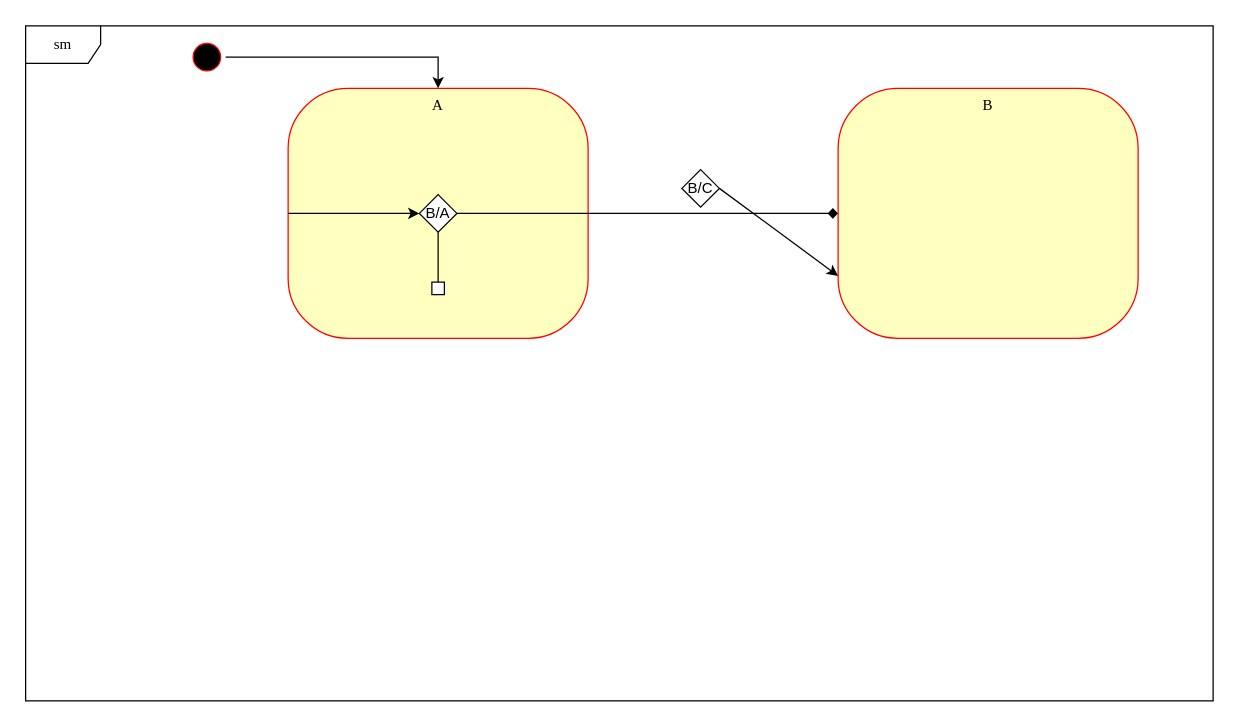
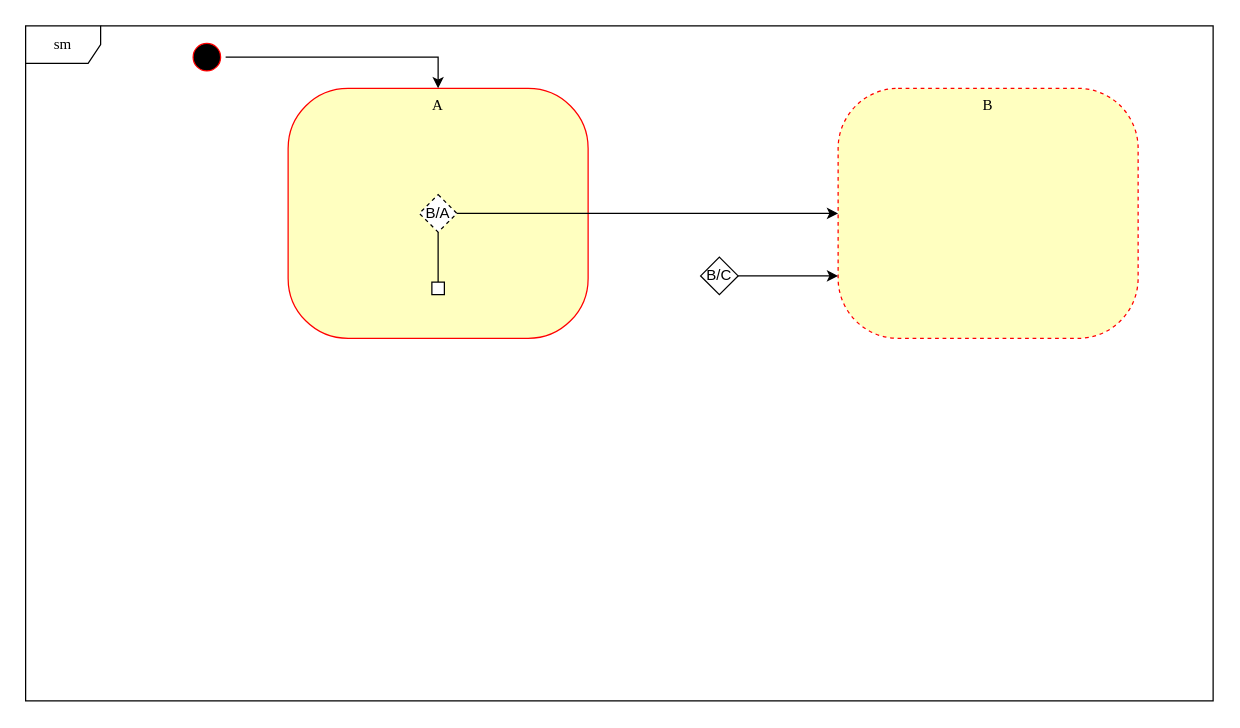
  <mxCell id="0" />
  <mxCell id="1" parent="0" />
  <mxCell id="2" value="sm" style="shape=umlFrame;whiteSpace=wrap;html=1;rounded=1;shadow=0;comic=0;labelBackgroundColor=none;strokeWidth=1;fontFamily=Verdana;fontSize=12;align=center;" parent="1" vertex="1"><mxGeometry x="20" y="20" width="950" height="540" as="geometry" /></mxCell>
  <mxCell id="3" value="A" style="rounded=1;whiteSpace=wrap;html=1;arcSize=24;fillColor=#ffffc0;strokeColor=#ff0000;shadow=0;comic=0;labelBackgroundColor=none;fontFamily=Verdana;fontSize=12;fontColor=#000000;align=center;verticalAlign=top;" parent="1" vertex="1"><mxGeometry x="230" y="70" width="240" height="200" as="geometry" /></mxCell>
- <mxCell id="4" value="B" style="rounded=1;whiteSpace=wrap;html=1;arcSize=24;fillColor=#ffffc0;strokeColor=#ff0000;shadow=0;comic=0;labelBackgroundColor=none;fontFamily=Verdana;fontSize=12;fontColor=#000000;align=center;verticalAlign=top;" parent="1" vertex="1"><mxGeometry x="670" y="70" width="240" height="200" as="geometry" /></mxCell>
+ <mxCell id="4" value="B" style="rounded=1;whiteSpace=wrap;html=1;arcSize=24;fillColor=#ffffc0;strokeColor=#ff0000;shadow=0;comic=0;labelBackgroundColor=none;fontFamily=Verdana;fontSize=12;fontColor=#000000;align=center;verticalAlign=top;dashed=1;" parent="1" vertex="1"><mxGeometry x="670" y="70" width="240" height="200" as="geometry" /></mxCell>
  <mxCell id="5" style="edgeStyle=orthogonalEdgeStyle;rounded=0;orthogonalLoop=1;jettySize=auto;html=1;" parent="1" source="6" target="3" edge="1"><mxGeometry relative="1" as="geometry" /></mxCell>
  <mxCell id="6" value="" style="ellipse;html=1;shape=startState;fillColor=#000000;strokeColor=#ff0000;rounded=1;shadow=0;comic=0;labelBackgroundColor=none;fontFamily=Verdana;fontSize=12;fontColor=#000000;align=center;direction=south;" parent="1" vertex="1"><mxGeometry x="150" y="30" width="30" height="30" as="geometry" /></mxCell>
- <mxCell id="7" value="B/C" style="rhombus;whiteSpace=wrap;html=1;" parent="1" vertex="1"><mxGeometry x="545" y="135" width="30" height="30" as="geometry" /></mxCell>
+ <mxCell id="7" value="B/C" style="rhombus;whiteSpace=wrap;html=1;" parent="1" vertex="1"><mxGeometry x="560" y="205" width="30" height="30" as="geometry" /></mxCell>
  <mxCell id="8" style="rounded=0;orthogonalLoop=1;jettySize=auto;html=1;exitX=1;exitY=0.5;exitDx=0;exitDy=0;entryX=0;entryY=0.75;entryDx=0;entryDy=0;" parent="1" source="7" target="4" edge="1"><mxGeometry relative="1" as="geometry"><mxPoint x="480" y="180" as="sourcePoint" /><mxPoint x="540" y="180" as="targetPoint" /></mxGeometry></mxCell>
- <mxCell id="9" style="rounded=0;orthogonalLoop=1;jettySize=auto;html=1;entryX=0;entryY=0.5;entryDx=0;entryDy=0;exitX=0;exitY=0.5;exitDx=0;exitDy=0;" parent="1" source="3" target="10" edge="1"><mxGeometry relative="1" as="geometry"><mxPoint x="230" y="295" as="sourcePoint" /></mxGeometry></mxCell>
- <mxCell id="10" value="B/A" style="rhombus;whiteSpace=wrap;html=1;" parent="1" vertex="1"><mxGeometry x="335" y="155" width="30" height="30" as="geometry" /></mxCell>
- <mxCell id="11" style="rounded=0;orthogonalLoop=1;jettySize=auto;html=1;exitX=1;exitY=0.5;exitDx=0;exitDy=0;endArrow=diamond;" parent="1" source="10" target="4" edge="1"><mxGeometry relative="1" as="geometry"><mxPoint x="260" y="225" as="sourcePoint" /><mxPoint x="450" y="215" as="targetPoint" /></mxGeometry></mxCell>
+ <mxCell id="10" value="B/A" style="rhombus;whiteSpace=wrap;html=1;dashed=1;" parent="1" vertex="1"><mxGeometry x="335" y="155" width="30" height="30" as="geometry" /></mxCell>
+ <mxCell id="11" style="rounded=0;orthogonalLoop=1;jettySize=auto;html=1;exitX=1;exitY=0.5;exitDx=0;exitDy=0;" parent="1" source="10" target="4" edge="1"><mxGeometry relative="1" as="geometry"><mxPoint x="260" y="225" as="sourcePoint" /><mxPoint x="450" y="215" as="targetPoint" /></mxGeometry></mxCell>
  <mxCell id="12" value="" style="endArrow=none;html=1;rounded=0;entryX=0.5;entryY=1;entryDx=0;entryDy=0;exitX=0.5;exitY=0;exitDx=0;exitDy=0;" parent="1" source="13" target="10" edge="1"><mxGeometry width="50" height="50" relative="1" as="geometry"><mxPoint x="350" y="220" as="sourcePoint" /><mxPoint x="400" y="310" as="targetPoint" /></mxGeometry></mxCell>
  <mxCell id="13" value="" style="whiteSpace=wrap;html=1;aspect=fixed;" parent="1" vertex="1"><mxGeometry x="345" y="225" width="10" height="10" as="geometry" /></mxCell>
